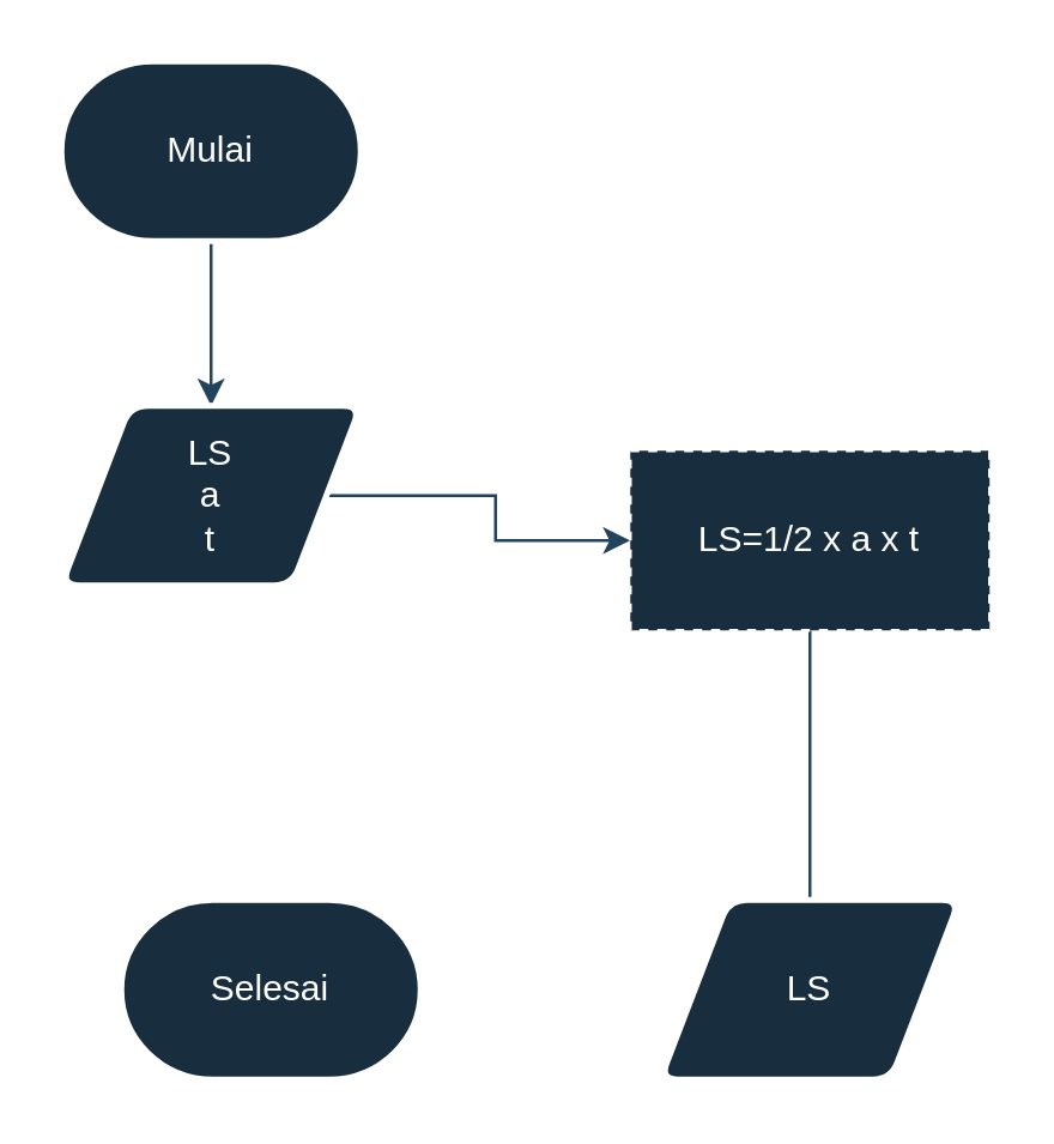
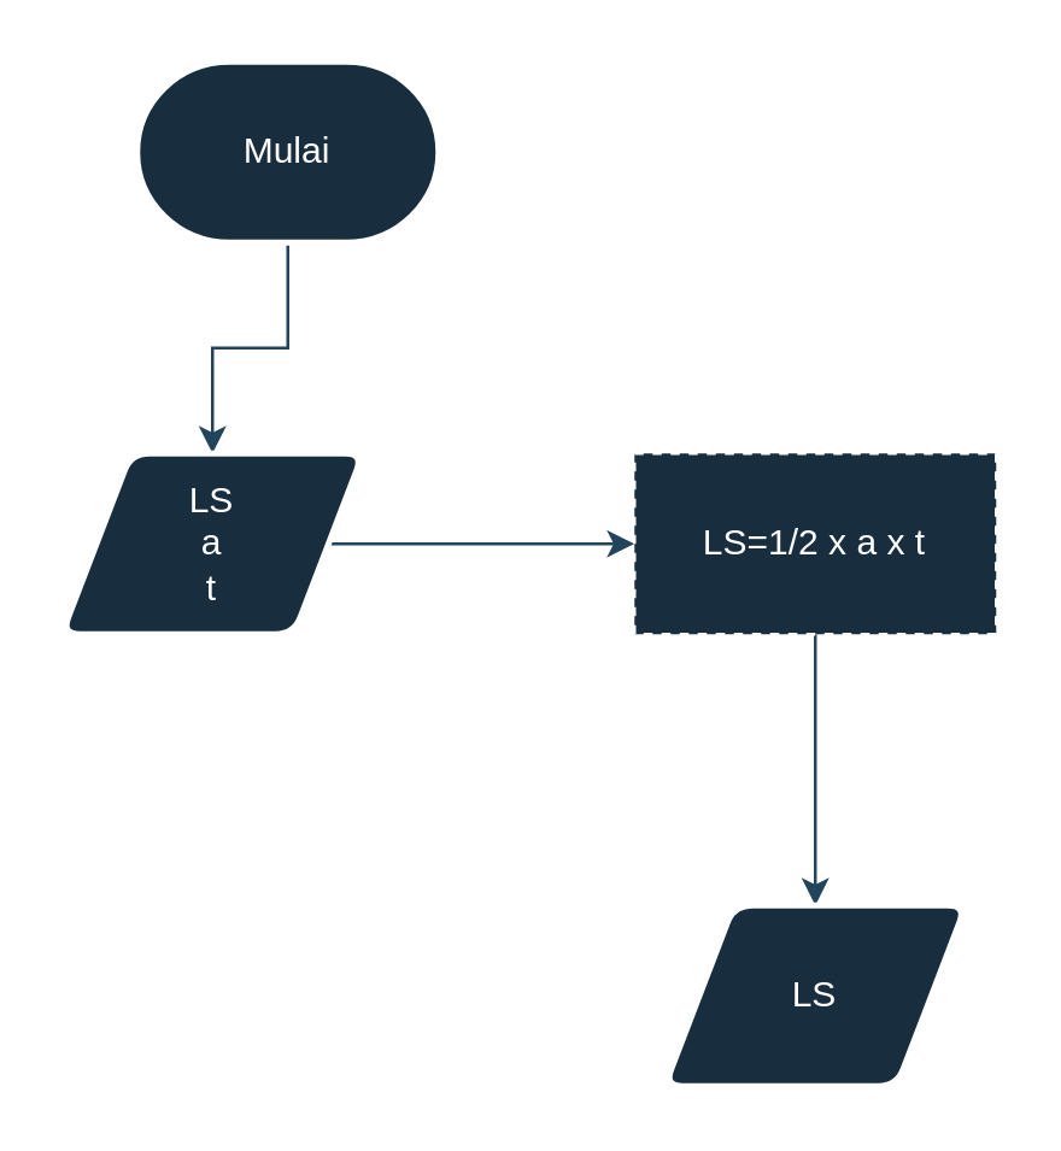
  <mxCell id="0" />
  <mxCell id="1" parent="0" />
  <mxCell id="2" style="edgeStyle=orthogonalEdgeStyle;rounded=0;orthogonalLoop=1;jettySize=auto;html=1;exitX=0.5;exitY=1;exitDx=0;exitDy=0;exitPerimeter=0;labelBackgroundColor=none;fontColor=default;strokeColor=#23445D;" edge="1" parent="1" source="3" target="5"><mxGeometry relative="1" as="geometry" /></mxCell>
- <mxCell id="3" value="Mulai" style="strokeWidth=2;html=1;shape=mxgraph.flowchart.terminator;whiteSpace=wrap;labelBackgroundColor=none;fillColor=#182E3E;strokeColor=#FFFFFF;fontColor=#FFFFFF;" vertex="1" parent="1"><mxGeometry x="20" y="20" width="100" height="60" as="geometry" /></mxCell>
+ <mxCell id="3" value="Mulai" style="strokeWidth=2;html=1;shape=mxgraph.flowchart.terminator;whiteSpace=wrap;labelBackgroundColor=none;fillColor=#182E3E;strokeColor=#FFFFFF;fontColor=#FFFFFF;" vertex="1" parent="1"><mxGeometry x="45" y="20" width="100" height="60" as="geometry" /></mxCell>
  <mxCell id="4" value="" style="edgeStyle=orthogonalEdgeStyle;rounded=0;orthogonalLoop=1;jettySize=auto;html=1;labelBackgroundColor=none;fontColor=default;strokeColor=#23445D;" edge="1" parent="1" source="5" target="7"><mxGeometry relative="1" as="geometry" /></mxCell>
- <mxCell id="5" value="&lt;div&gt;LS&lt;/div&gt;&lt;div&gt;a&lt;/div&gt;&lt;div&gt;t&lt;br&gt;&lt;/div&gt;" style="shape=parallelogram;html=1;strokeWidth=2;perimeter=parallelogramPerimeter;whiteSpace=wrap;rounded=1;arcSize=12;size=0.23;labelBackgroundColor=none;fillColor=#182E3E;strokeColor=#FFFFFF;fontColor=#FFFFFF;" vertex="1" parent="1"><mxGeometry x="20" y="135" width="100" height="60" as="geometry" /></mxCell>
- <mxCell id="6" value="" style="edgeStyle=orthogonalEdgeStyle;rounded=0;orthogonalLoop=1;jettySize=auto;html=1;labelBackgroundColor=none;fontColor=default;strokeColor=#23445D;endArrow=none;" edge="1" parent="1" source="7" target="8"><mxGeometry relative="1" as="geometry" /></mxCell>
+ <mxCell id="5" value="&lt;div&gt;LS&lt;/div&gt;&lt;div&gt;a&lt;/div&gt;&lt;div&gt;t&lt;br&gt;&lt;/div&gt;" style="shape=parallelogram;html=1;strokeWidth=2;perimeter=parallelogramPerimeter;whiteSpace=wrap;rounded=1;arcSize=12;size=0.23;labelBackgroundColor=none;fillColor=#182E3E;strokeColor=#FFFFFF;fontColor=#FFFFFF;" vertex="1" parent="1"><mxGeometry x="20" y="150" width="100" height="60" as="geometry" /></mxCell>
+ <mxCell id="6" value="" style="edgeStyle=orthogonalEdgeStyle;rounded=0;orthogonalLoop=1;jettySize=auto;html=1;labelBackgroundColor=none;fontColor=default;strokeColor=#23445D;" edge="1" parent="1" source="7" target="8"><mxGeometry relative="1" as="geometry" /></mxCell>
  <mxCell id="7" value="LS=1/2 x a x t" style="rounded=0;whiteSpace=wrap;html=1;labelBackgroundColor=none;fillColor=#182E3E;strokeColor=#FFFFFF;fontColor=#FFFFFF;dashed=1;" vertex="1" parent="1"><mxGeometry x="210" y="150" width="120" height="60" as="geometry" /></mxCell>
  <mxCell id="8" value="LS" style="shape=parallelogram;html=1;strokeWidth=2;perimeter=parallelogramPerimeter;whiteSpace=wrap;rounded=1;arcSize=12;size=0.23;labelBackgroundColor=none;fillColor=#182E3E;strokeColor=#FFFFFF;fontColor=#FFFFFF;" vertex="1" parent="1"><mxGeometry x="220" y="300" width="100" height="60" as="geometry" /></mxCell>
- <mxCell id="9" value="Selesai" style="strokeWidth=2;html=1;shape=mxgraph.flowchart.terminator;whiteSpace=wrap;labelBackgroundColor=none;fillColor=#182E3E;strokeColor=#FFFFFF;fontColor=#FFFFFF;" vertex="1" parent="1"><mxGeometry x="40" y="300" width="100" height="60" as="geometry" /></mxCell>
